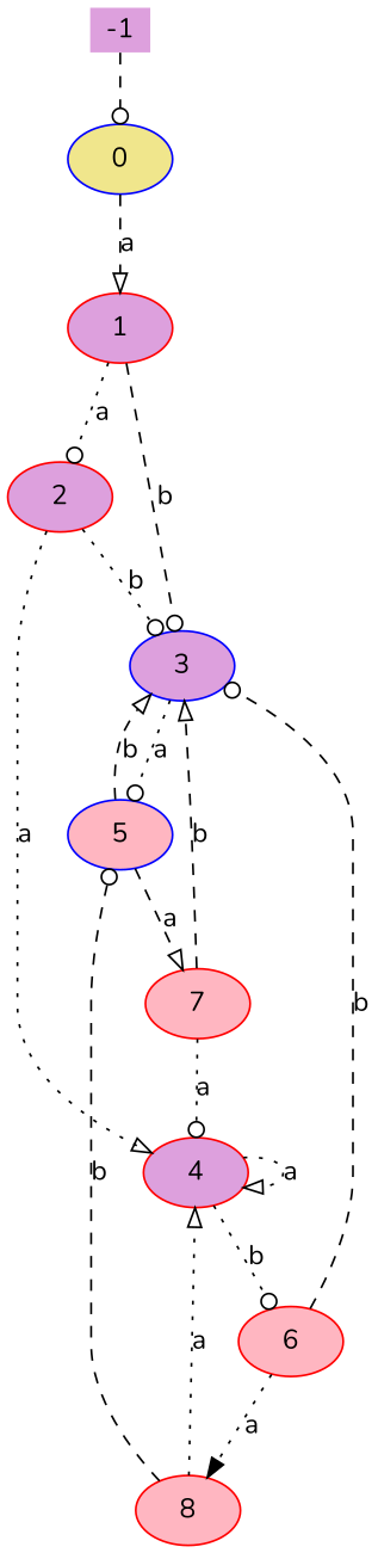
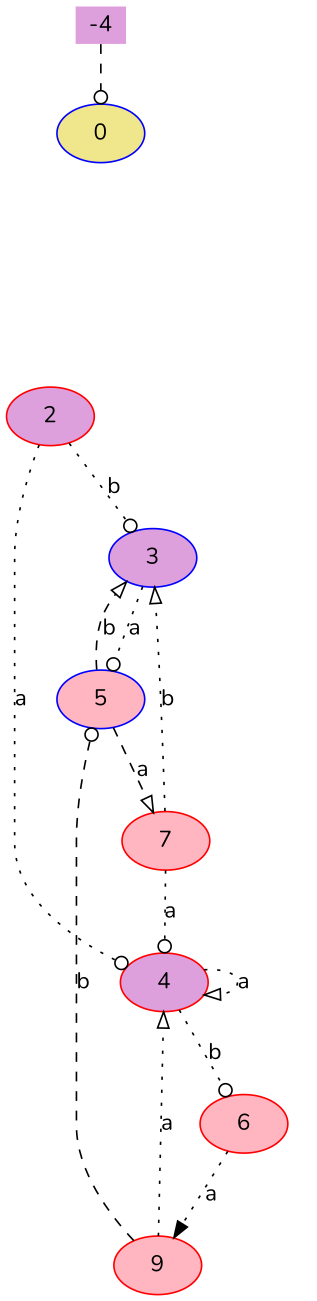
  digraph {
    fontname=Nunito
    node [color=red fillcolor=plum fontname=Nunito style=filled]
    edge [arrowhead=odot fontname=Nunito style=dotted]
    0 [color=blue fillcolor=khaki]
-   1
    2
    3 [color=blue]
    4
    5 [color=blue fillcolor=lightpink]
    6 [fillcolor=lightpink]
    7 [fillcolor=lightpink]
-   8 [fillcolor=lightpink]
-   -1 [height=0 shape=none width=0]
-   0 -> 1 [arrowhead=onormal label=a style=dashed]
-   1 -> 2 [label=a]
-   1 -> 3 [label=b style=dashed]
+   8 [fillcolor=lightpink label=9]
+   -1 [height=0 shape=none width=0 label=-4]
    2 -> 3 [label=b]
-   2 -> 4 [arrowhead=onormal label=a]
+   2 -> 4 [label=a]
    3 -> 5 [label=a]
    4 -> 4 [arrowhead=onormal label=a]
    4 -> 6 [label=b]
    5 -> 3 [arrowhead=onormal label=b style=dashed]
    5 -> 7 [arrowhead=onormal label=a style=dashed]
-   6 -> 3 [label=b style=dashed]
    6 -> 8 [arrowhead=normal label=a]
-   7 -> 3 [arrowhead=onormal label=b style=dashed]
+   7 -> 3 [arrowhead=onormal label=b]
    7 -> 4 [label=a]
    8 -> 4 [arrowhead=onormal label=a]
    8 -> 5 [label=b style=dashed]
    -1 -> 0 [style=dashed]
  }
